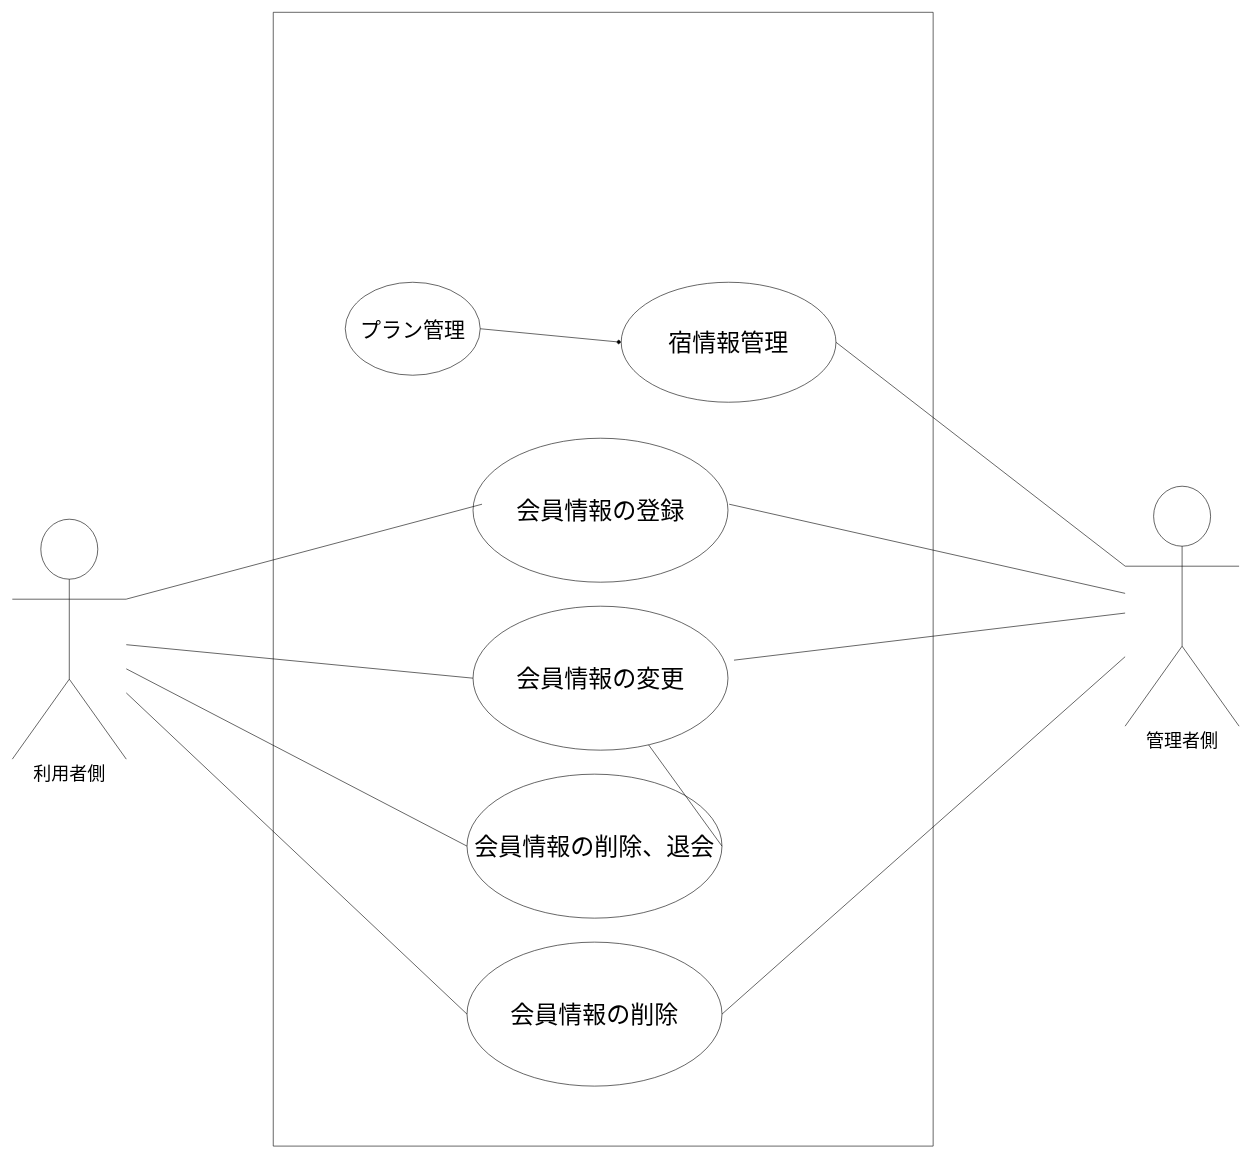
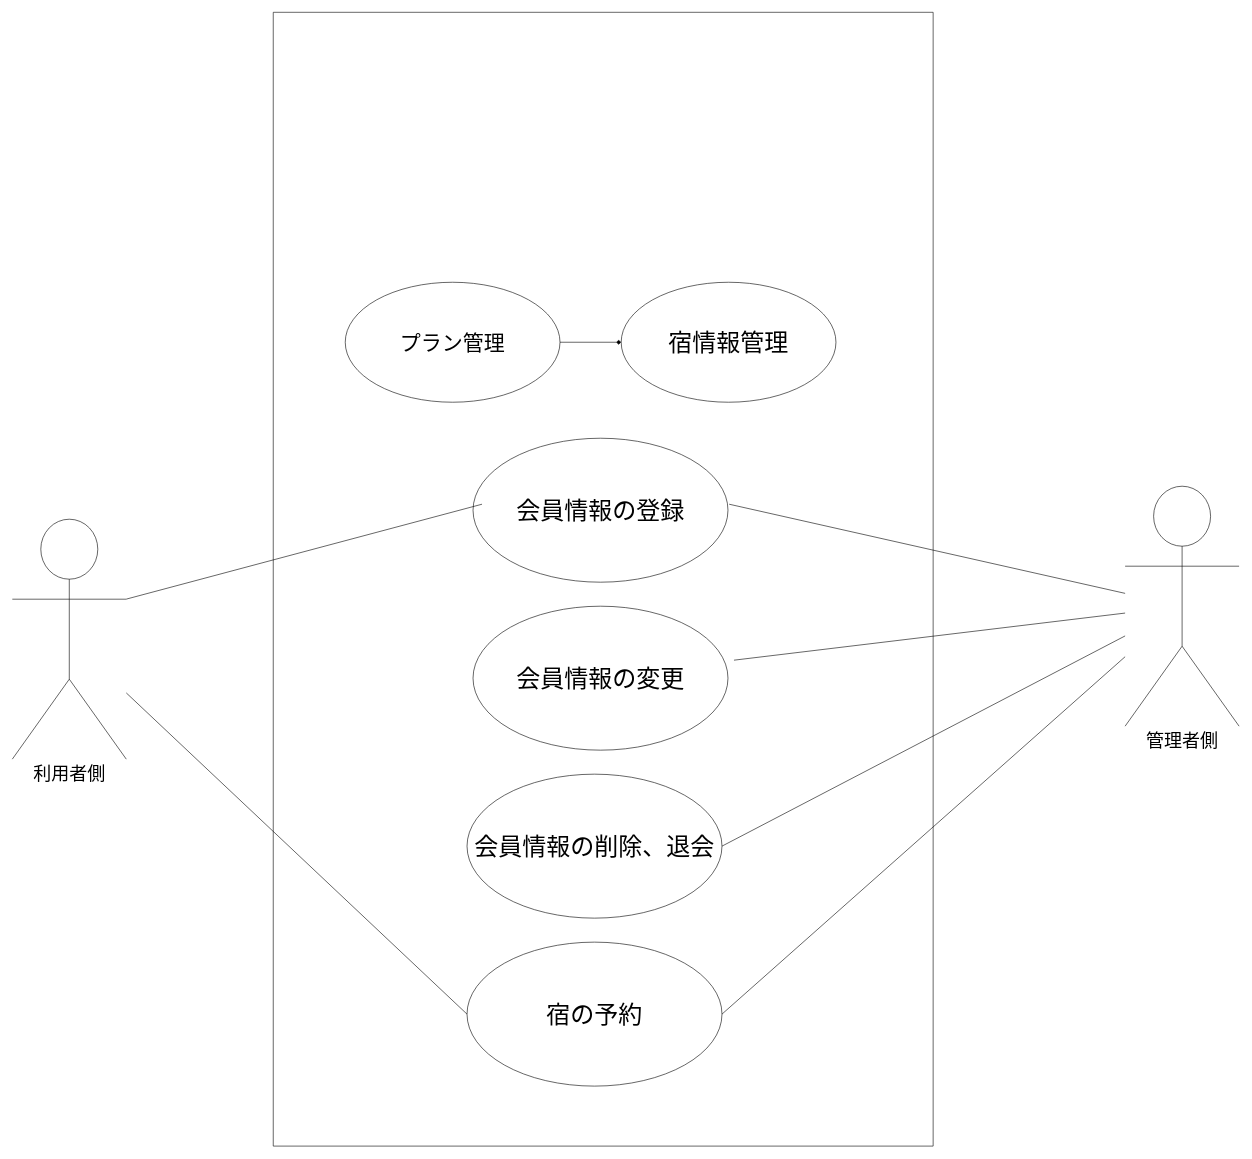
  <mxCell id="0" />
  <mxCell id="1" parent="0" />
  <mxCell id="2" value="&lt;font style=&quot;font-size: 30px;&quot;&gt;利用者側&lt;/font&gt;" style="shape=umlActor;verticalLabelPosition=bottom;verticalAlign=top;html=1;outlineConnect=0;" parent="1" vertex="1"><mxGeometry x="20" y="865" width="190" height="400" as="geometry" /></mxCell>
  <mxCell id="3" value="&lt;font style=&quot;font-size: 30px;&quot;&gt;管理者側&lt;/font&gt;" style="shape=umlActor;verticalLabelPosition=bottom;verticalAlign=top;html=1;outlineConnect=0;" parent="1" vertex="1"><mxGeometry x="1875" y="810" width="190" height="400" as="geometry" /></mxCell>
  <mxCell id="4" value="" style="swimlane;startSize=0;fontSize=68;" parent="1" vertex="1"><mxGeometry y="20" width="1100" height="1890" as="geometry" x="455" /></mxCell>
  <mxCell id="5" value="&lt;span style=&quot;font-size: 40px;&quot;&gt;宿情報管理&lt;/span&gt;" style="ellipse;whiteSpace=wrap;html=1;fontSize=30;" parent="4" vertex="1"><mxGeometry x="580" y="450" width="358" height="200" as="geometry" /></mxCell>
  <mxCell id="6" value="&lt;font style=&quot;font-size: 40px;&quot;&gt;会員情報の登録&lt;/font&gt;" style="ellipse;whiteSpace=wrap;html=1;fontSize=30;" parent="4" vertex="1"><mxGeometry x="333" y="710" width="425" height="240" as="geometry" /></mxCell>
  <mxCell id="7" value="&lt;span style=&quot;font-size: 40px;&quot;&gt;会員情報の変更&lt;/span&gt;" style="ellipse;whiteSpace=wrap;html=1;fontSize=30;" parent="4" vertex="1"><mxGeometry x="333" y="990" width="425" height="240" as="geometry" /></mxCell>
  <mxCell id="8" value="&lt;font style=&quot;font-size: 40px;&quot;&gt;会員情報の削除、退会&lt;/font&gt;" style="ellipse;whiteSpace=wrap;html=1;fontSize=30;" parent="4" vertex="1"><mxGeometry x="323" y="1270" width="425" height="240" as="geometry" /></mxCell>
- <mxCell id="9" value="&lt;font style=&quot;font-size: 40px;&quot;&gt;会員情報の削除&lt;/font&gt;" style="ellipse;whiteSpace=wrap;html=1;fontSize=30;" parent="4" vertex="1"><mxGeometry x="323" y="1550" width="425" height="240" as="geometry" /></mxCell>
- <mxCell id="10" value="&lt;font style=&quot;font-size: 35px;&quot;&gt;プラン管理&lt;/font&gt;" style="ellipse;whiteSpace=wrap;html=1;" vertex="1" parent="4"><mxGeometry x="120" y="450" width="225" height="155" as="geometry" /></mxCell>
+ <mxCell id="9" value="&lt;font style=&quot;font-size: 40px;&quot;&gt;宿の予約&lt;/font&gt;" style="ellipse;whiteSpace=wrap;html=1;fontSize=30;" parent="4" vertex="1"><mxGeometry x="323" y="1550" width="425" height="240" as="geometry" /></mxCell>
+ <mxCell id="10" value="&lt;font style=&quot;font-size: 35px;&quot;&gt;プラン管理&lt;/font&gt;" style="ellipse;whiteSpace=wrap;html=1;" vertex="1" parent="4"><mxGeometry x="120" y="450" width="358" height="200" as="geometry" /></mxCell>
  <mxCell id="11" value="" style="endArrow=diamond;html=1;rounded=0;entryX=0;entryY=0.5;entryDx=0;entryDy=0;exitX=1;exitY=0.5;exitDx=0;exitDy=0;" edge="1" parent="4" source="10" target="5"><mxGeometry width="50" height="50" relative="1" as="geometry"><mxPoint x="270" y="740" as="sourcePoint" /><mxPoint x="320" y="690" as="targetPoint" /></mxGeometry></mxCell>
- <mxCell id="12" value="" style="endArrow=none;html=1;rounded=0;fontSize=68;entryX=0;entryY=0.5;entryDx=0;entryDy=0;" parent="1" source="2" target="8" edge="1"><mxGeometry width="50" height="50" relative="1" as="geometry"><mxPoint x="1035" y="840" as="sourcePoint" /><mxPoint x="235" y="700" as="targetPoint" /></mxGeometry></mxCell>
  <mxCell id="13" value="" style="endArrow=none;html=1;rounded=0;fontSize=40;entryX=0;entryY=0.5;entryDx=0;entryDy=0;exitX=1;exitY=0.333;exitDx=0;exitDy=0;exitPerimeter=0;" parent="1" source="2" edge="1"><mxGeometry width="50" height="50" relative="1" as="geometry"><mxPoint x="155" y="870" as="sourcePoint" /><mxPoint x="803" y="840" as="targetPoint" /></mxGeometry></mxCell>
  <mxCell id="14" value="" style="endArrow=none;html=1;rounded=0;fontSize=40;" parent="1" target="3" edge="1"><mxGeometry width="50" height="50" relative="1" as="geometry"><mxPoint x="1215" y="840" as="sourcePoint" /><mxPoint x="1245" y="790" as="targetPoint" /></mxGeometry></mxCell>
- <mxCell id="15" value="" style="endArrow=none;html=1;rounded=0;fontSize=40;exitX=1;exitY=0.5;exitDx=0;exitDy=0;entryX=0;entryY=0.333;entryDx=0;entryDy=0;entryPerimeter=0;" parent="1" source="5" target="3" edge="1"><mxGeometry width="50" height="50" relative="1" as="geometry"><mxPoint x="1745" y="460" as="sourcePoint" /><mxPoint x="1855" y="760" as="targetPoint" /></mxGeometry></mxCell>
  <mxCell id="16" value="" style="endArrow=none;html=1;rounded=0;fontSize=40;exitX=1;exitY=0.5;exitDx=0;exitDy=0;" parent="1" target="3" edge="1"><mxGeometry width="50" height="50" relative="1" as="geometry"><mxPoint x="1223" y="1100" as="sourcePoint" /><mxPoint x="1265" y="1130" as="targetPoint" /></mxGeometry></mxCell>
  <mxCell id="17" style="edgeStyle=orthogonalEdgeStyle;rounded=0;orthogonalLoop=1;jettySize=auto;html=1;exitX=0.5;exitY=1;exitDx=0;exitDy=0;fontSize=40;" parent="1" source="4" target="4" edge="1"><mxGeometry relative="1" as="geometry" /></mxCell>
- <mxCell id="18" value="" style="endArrow=none;html=1;rounded=0;fontSize=68;entryX=0;entryY=0.5;entryDx=0;entryDy=0;" parent="1" source="2" target="7" edge="1"><mxGeometry width="50" height="50" relative="1" as="geometry"><mxPoint x="155" y="840" as="sourcePoint" /><mxPoint x="95" y="280" as="targetPoint" /></mxGeometry></mxCell>
  <mxCell id="19" value="" style="endArrow=none;html=1;rounded=0;fontSize=68;entryX=0;entryY=0.5;entryDx=0;entryDy=0;" parent="1" source="2" target="9" edge="1"><mxGeometry width="50" height="50" relative="1" as="geometry"><mxPoint x="375" y="1450" as="sourcePoint" /><mxPoint x="1088" y="1582.364" as="targetPoint" /></mxGeometry></mxCell>
- <mxCell id="20" value="" style="endArrow=none;html=1;rounded=0;fontSize=40;exitX=1;exitY=0.5;exitDx=0;exitDy=0;" parent="1" source="8" target="7" edge="1"><mxGeometry width="50" height="50" relative="1" as="geometry"><mxPoint x="1675" y="1360" as="sourcePoint" /><mxPoint x="2347" y="1438.853" as="targetPoint" /></mxGeometry></mxCell>
+ <mxCell id="20" value="" style="endArrow=none;html=1;rounded=0;fontSize=40;exitX=1;exitY=0.5;exitDx=0;exitDy=0;" parent="1" source="8" target="3" edge="1"><mxGeometry width="50" height="50" relative="1" as="geometry"><mxPoint x="1675" y="1360" as="sourcePoint" /><mxPoint x="2347" y="1438.853" as="targetPoint" /></mxGeometry></mxCell>
  <mxCell id="21" value="" style="endArrow=none;html=1;rounded=0;fontSize=40;exitX=1;exitY=0.5;exitDx=0;exitDy=0;" parent="1" source="9" target="3" edge="1"><mxGeometry width="50" height="50" relative="1" as="geometry"><mxPoint x="1625" y="1470" as="sourcePoint" /><mxPoint x="2317" y="1276.557" as="targetPoint" /></mxGeometry></mxCell>
